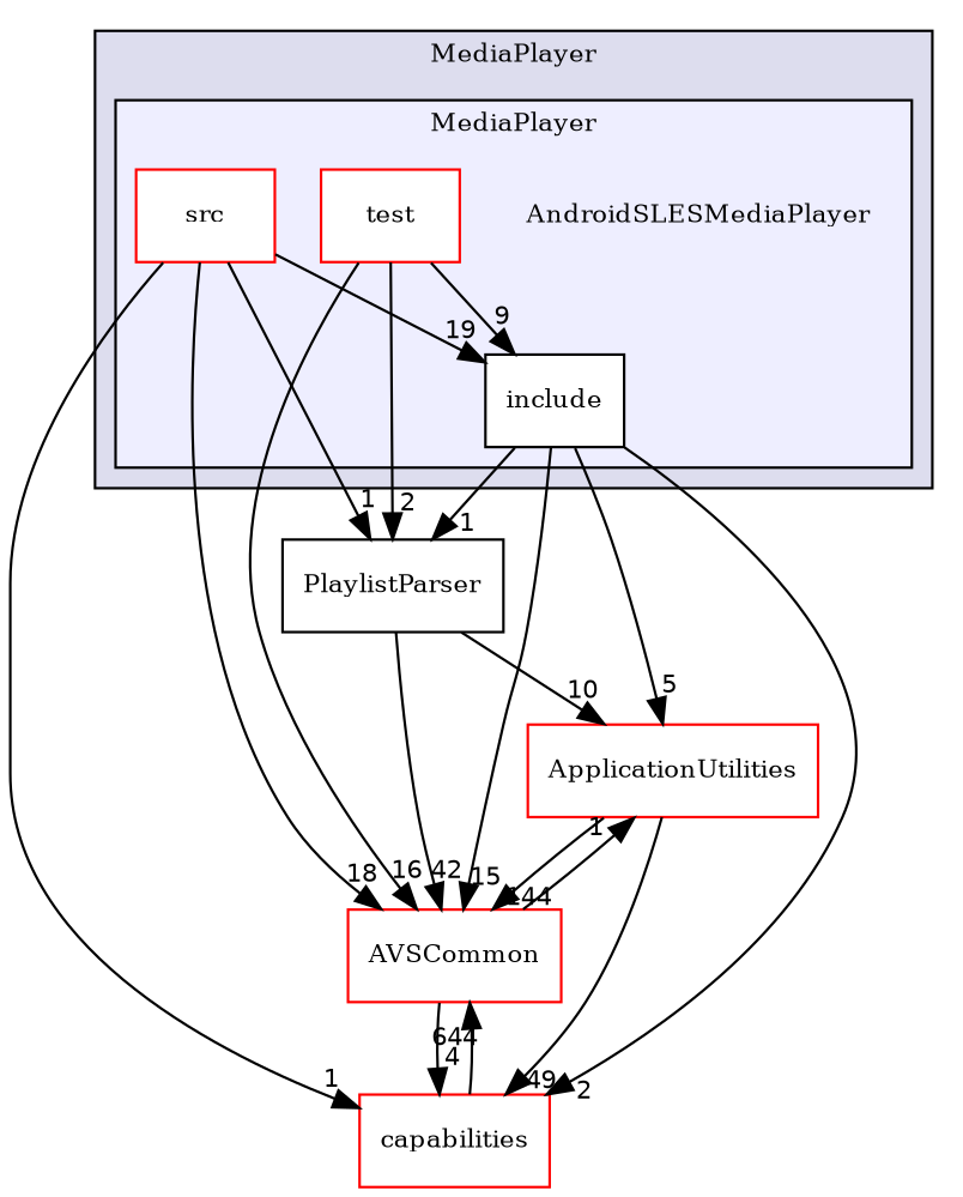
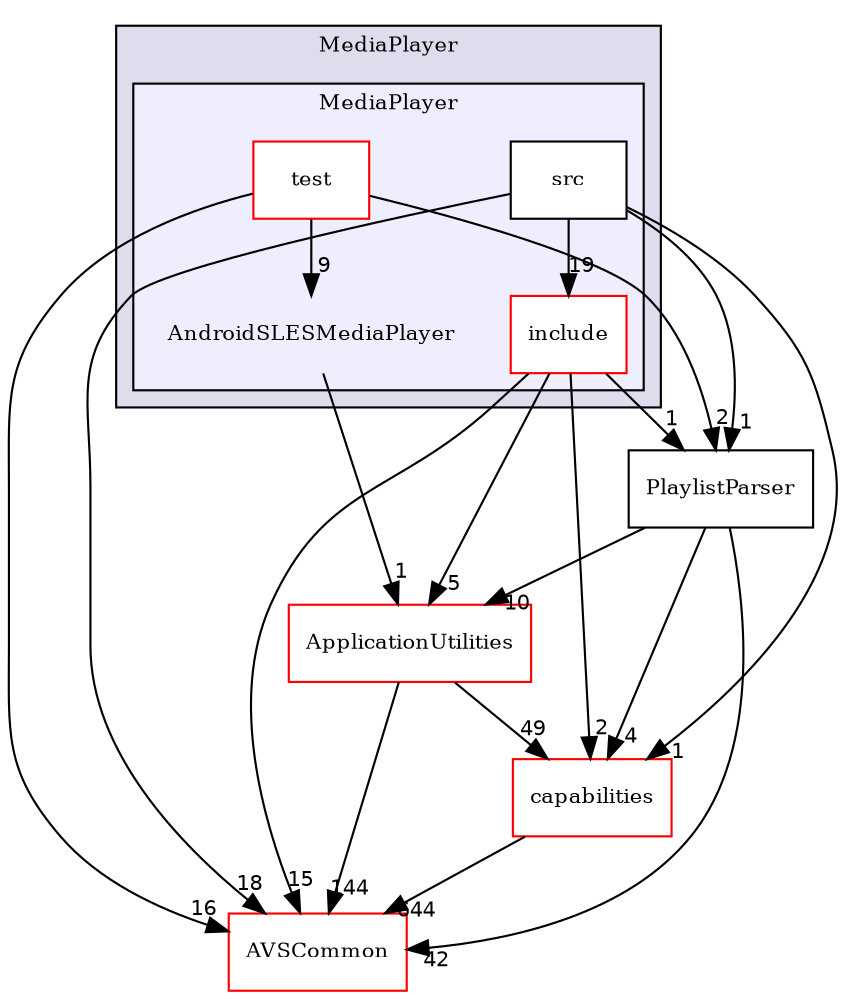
  digraph {
    compound=true
    fontname="DejaVu Serif"
    node [fontname="DejaVu Serif" fontsize=10 shape=box color=red fillcolor=white style=filled]
    edge [fontname="DejaVu Serif" headlabel=1 labeldistance=1.5 labelfontname=Helvetica labelfontsize=10]
    n1 [label=AndroidSLESMediaPlayer shape=plaintext color="" fillcolor="" style=""]
-   n2 [color=black label=include]
-   n3 [label=src]
+   n2 [label=include]
+   n3 [color=black label=src]
    n4 [label=test]
    n5 [label=ApplicationUtilities]
    n6 [color=black label=PlaylistParser]
    n7 [label=AVSCommon]
    n8 [label=capabilities]
    subgraph cluster_1 {
      bgcolor="#ddddee"
      fontsize=10
      label=MediaPlayer
      pencolor=black
      subgraph cluster_2 {
        bgcolor="#eeeeff"
        fontsize=10
        label=MediaPlayer
        pencolor=black
        n1
        n2
        n3
        n4
      }
    }
    n2 -> n5 [headlabel=5]
    n2 -> n6
    n2 -> n7 [headlabel=15]
    n2 -> n8 [headlabel=2]
    n3 -> n2 [headlabel=19]
    n3 -> n6
    n3 -> n7 [headlabel=18]
    n3 -> n8
-   n4 -> n2 [headlabel=9]
+   n4 -> n1 [headlabel=9]
    n4 -> n6 [headlabel=2]
    n4 -> n7 [headlabel=16]
    n5 -> n7 [headlabel=144]
    n5 -> n8 [headlabel=49]
    n6 -> n5 [headlabel=10]
    n6 -> n7 [headlabel=42]
-   n7 -> n5
-   n7 -> n8 [headlabel=4]
+   n1 -> n5
+   n6 -> n8 [headlabel=4]
    n8 -> n7 [headlabel=644]
  }
